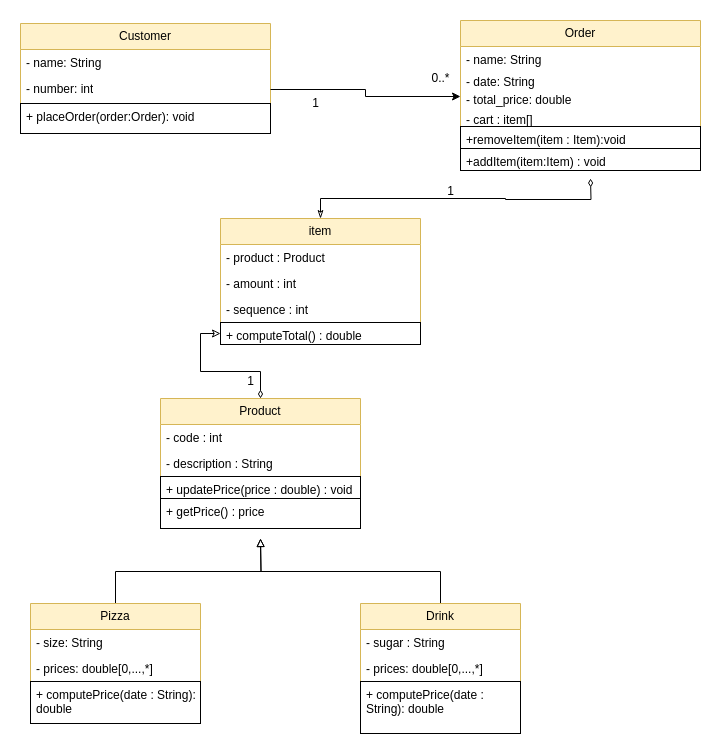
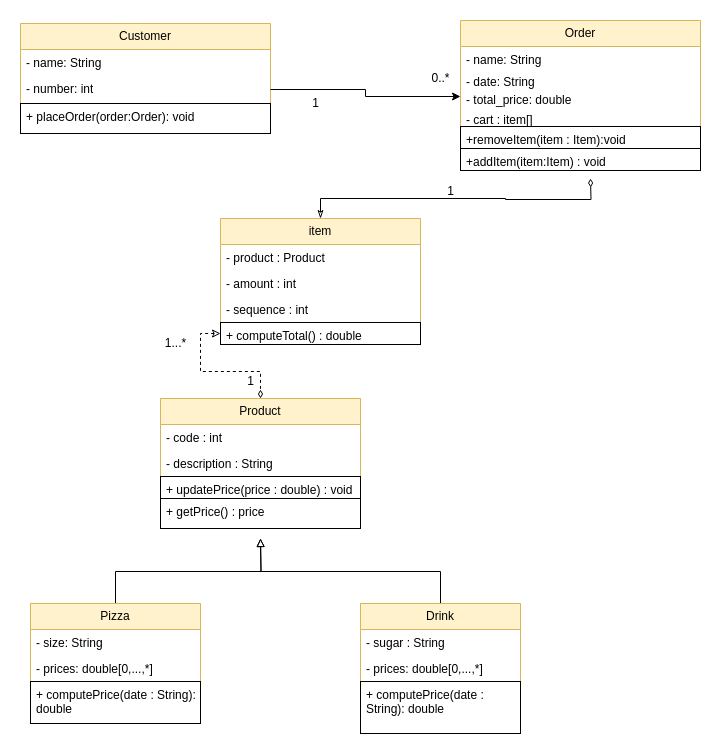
  <mxCell id="0" />
  <mxCell id="1" parent="0" />
  <mxCell id="2" value="Customer" style="swimlane;fontStyle=0;childLayout=stackLayout;horizontal=1;startSize=26;fillColor=#fff2cc;horizontalStack=0;resizeParent=1;resizeParentMax=0;resizeLast=0;collapsible=1;marginBottom=0;whiteSpace=wrap;html=1;strokeColor=#d6b656;" parent="1" vertex="1"><mxGeometry x="20" y="23" width="250" height="110" as="geometry" /></mxCell>
  <mxCell id="3" value="- name: String" style="text;strokeColor=none;fillColor=none;align=left;verticalAlign=top;spacingLeft=4;spacingRight=4;overflow=hidden;rotatable=0;points=[[0,0.5],[1,0.5]];portConstraint=eastwest;whiteSpace=wrap;html=1;" parent="2" vertex="1"><mxGeometry y="26" width="250" height="26" as="geometry" /></mxCell>
  <mxCell id="4" value="- number: int" style="text;strokeColor=none;fillColor=none;align=left;verticalAlign=top;spacingLeft=4;spacingRight=4;overflow=hidden;rotatable=0;points=[[0,0.5],[1,0.5]];portConstraint=eastwest;whiteSpace=wrap;html=1;" parent="2" vertex="1"><mxGeometry y="52" width="250" height="28" as="geometry" /></mxCell>
  <mxCell id="5" value="+ placeOrder(order:Order): void" style="text;strokeColor=default;fillColor=none;align=left;verticalAlign=top;spacingLeft=4;spacingRight=4;overflow=hidden;rotatable=0;points=[[0,0.5],[1,0.5]];portConstraint=eastwest;whiteSpace=wrap;html=1;" parent="2" vertex="1"><mxGeometry y="80" width="250" height="30" as="geometry" /></mxCell>
  <mxCell id="6" value="Order" style="swimlane;fontStyle=0;childLayout=stackLayout;horizontal=1;startSize=26;fillColor=#fff2cc;horizontalStack=0;resizeParent=1;resizeParentMax=0;resizeLast=0;collapsible=1;marginBottom=0;whiteSpace=wrap;html=1;strokeColor=#d6b656;" parent="1" vertex="1"><mxGeometry x="460" y="20" width="240" height="106" as="geometry"><mxRectangle x="350" y="90" width="70" height="30" as="alternateBounds" /></mxGeometry></mxCell>
  <mxCell id="7" value="- name: String" style="text;strokeColor=none;fillColor=none;align=left;verticalAlign=top;spacingLeft=4;spacingRight=4;overflow=hidden;rotatable=0;points=[[0,0.5],[1,0.5]];portConstraint=eastwest;whiteSpace=wrap;html=1;" parent="6" vertex="1"><mxGeometry y="26" width="240" height="22" as="geometry" /></mxCell>
  <mxCell id="8" value="- date: String" style="text;strokeColor=none;fillColor=none;align=left;verticalAlign=top;spacingLeft=4;spacingRight=4;overflow=hidden;rotatable=0;points=[[0,0.5],[1,0.5]];portConstraint=eastwest;whiteSpace=wrap;html=1;" parent="6" vertex="1"><mxGeometry y="48" width="240" height="18" as="geometry" /></mxCell>
  <mxCell id="9" value="- total_price: double" style="text;strokeColor=none;fillColor=none;align=left;verticalAlign=top;spacingLeft=4;spacingRight=4;overflow=hidden;rotatable=0;points=[[0,0.5],[1,0.5]];portConstraint=eastwest;whiteSpace=wrap;html=1;" parent="6" vertex="1"><mxGeometry y="66" width="240" height="20" as="geometry" /></mxCell>
  <mxCell id="10" value="- cart : item[]" style="text;strokeColor=none;fillColor=none;align=left;verticalAlign=top;spacingLeft=4;spacingRight=4;overflow=hidden;rotatable=0;points=[[0,0.5],[1,0.5]];portConstraint=eastwest;whiteSpace=wrap;html=1;" vertex="1" parent="6"><mxGeometry y="86" width="240" height="20" as="geometry" /></mxCell>
  <mxCell id="11" value="Product" style="swimlane;fontStyle=0;childLayout=stackLayout;horizontal=1;startSize=26;fillColor=#fff2cc;horizontalStack=0;resizeParent=1;resizeParentMax=0;resizeLast=0;collapsible=1;marginBottom=0;whiteSpace=wrap;html=1;strokeColor=#d6b656;" parent="1" vertex="1"><mxGeometry x="160" y="398" width="200" height="130" as="geometry" /></mxCell>
  <mxCell id="12" value="- code : int" style="text;strokeColor=none;fillColor=none;align=left;verticalAlign=top;spacingLeft=4;spacingRight=4;overflow=hidden;rotatable=0;points=[[0,0.5],[1,0.5]];portConstraint=eastwest;whiteSpace=wrap;html=1;" parent="11" vertex="1"><mxGeometry y="26" width="200" height="26" as="geometry" /></mxCell>
  <mxCell id="13" value="- description : String" style="text;strokeColor=none;fillColor=none;align=left;verticalAlign=top;spacingLeft=4;spacingRight=4;overflow=hidden;rotatable=0;points=[[0,0.5],[1,0.5]];portConstraint=eastwest;whiteSpace=wrap;html=1;" parent="11" vertex="1"><mxGeometry y="52" width="200" height="26" as="geometry" /></mxCell>
  <mxCell id="14" value="+ updatePrice(price : double) : void" style="text;strokeColor=default;fillColor=none;align=left;verticalAlign=top;spacingLeft=4;spacingRight=4;overflow=hidden;rotatable=0;points=[[0,0.5],[1,0.5]];portConstraint=eastwest;whiteSpace=wrap;html=1;" parent="11" vertex="1"><mxGeometry y="78" width="200" height="22" as="geometry" /></mxCell>
  <mxCell id="15" value="+ getPrice() : price" style="text;strokeColor=default;fillColor=none;align=left;verticalAlign=top;spacingLeft=4;spacingRight=4;overflow=hidden;rotatable=0;points=[[0,0.5],[1,0.5]];portConstraint=eastwest;whiteSpace=wrap;html=1;" parent="11" vertex="1"><mxGeometry y="100" width="200" height="30" as="geometry" /></mxCell>
  <mxCell id="16" style="edgeStyle=orthogonalEdgeStyle;rounded=0;orthogonalLoop=1;jettySize=auto;html=1;exitX=0.5;exitY=0;exitDx=0;exitDy=0;endArrow=block;endFill=0;" parent="1" source="17" edge="1"><mxGeometry relative="1" as="geometry"><mxPoint x="260" y="538" as="targetPoint" /></mxGeometry></mxCell>
  <mxCell id="17" value="Pizza" style="swimlane;fontStyle=0;childLayout=stackLayout;horizontal=1;startSize=26;fillColor=#fff2cc;horizontalStack=0;resizeParent=1;resizeParentMax=0;resizeLast=0;collapsible=1;marginBottom=0;whiteSpace=wrap;html=1;strokeColor=#d6b656;" parent="1" vertex="1"><mxGeometry x="30" y="603" width="170" height="120" as="geometry" /></mxCell>
  <mxCell id="18" value="- size: String" style="text;strokeColor=none;fillColor=none;align=left;verticalAlign=top;spacingLeft=4;spacingRight=4;overflow=hidden;rotatable=0;points=[[0,0.5],[1,0.5]];portConstraint=eastwest;whiteSpace=wrap;html=1;" parent="17" vertex="1"><mxGeometry y="26" width="170" height="26" as="geometry" /></mxCell>
  <mxCell id="19" value="- prices: double[0,...,*]" style="text;strokeColor=none;fillColor=none;align=left;verticalAlign=top;spacingLeft=4;spacingRight=4;overflow=hidden;rotatable=0;points=[[0,0.5],[1,0.5]];portConstraint=eastwest;whiteSpace=wrap;html=1;" parent="17" vertex="1"><mxGeometry y="52" width="170" height="26" as="geometry" /></mxCell>
  <mxCell id="20" value="+ computePrice(date : String): double" style="text;strokeColor=default;fillColor=none;align=left;verticalAlign=top;spacingLeft=4;spacingRight=4;overflow=hidden;rotatable=0;points=[[0,0.5],[1,0.5]];portConstraint=eastwest;whiteSpace=wrap;html=1;" parent="17" vertex="1"><mxGeometry y="78" width="170" height="42" as="geometry" /></mxCell>
  <mxCell id="21" style="edgeStyle=orthogonalEdgeStyle;rounded=0;orthogonalLoop=1;jettySize=auto;html=1;exitX=0.5;exitY=0;exitDx=0;exitDy=0;endArrow=block;endFill=0;" parent="1" source="22" edge="1"><mxGeometry relative="1" as="geometry"><mxPoint x="260" y="538" as="targetPoint" /></mxGeometry></mxCell>
  <mxCell id="22" value="Drink" style="swimlane;fontStyle=0;childLayout=stackLayout;horizontal=1;startSize=26;fillColor=#fff2cc;horizontalStack=0;resizeParent=1;resizeParentMax=0;resizeLast=0;collapsible=1;marginBottom=0;whiteSpace=wrap;html=1;strokeColor=#d6b656;" parent="1" vertex="1"><mxGeometry x="360" y="603" width="160" height="130" as="geometry" /></mxCell>
  <mxCell id="23" value="- sugar : String" style="text;strokeColor=none;fillColor=none;align=left;verticalAlign=top;spacingLeft=4;spacingRight=4;overflow=hidden;rotatable=0;points=[[0,0.5],[1,0.5]];portConstraint=eastwest;whiteSpace=wrap;html=1;" parent="22" vertex="1"><mxGeometry y="26" width="160" height="26" as="geometry" /></mxCell>
  <mxCell id="24" value="- prices: double[0,...,*]" style="text;strokeColor=none;fillColor=none;align=left;verticalAlign=top;spacingLeft=4;spacingRight=4;overflow=hidden;rotatable=0;points=[[0,0.5],[1,0.5]];portConstraint=eastwest;whiteSpace=wrap;html=1;" parent="22" vertex="1"><mxGeometry y="52" width="160" height="26" as="geometry" /></mxCell>
  <mxCell id="25" value="+ computePrice(date : String): double" style="text;strokeColor=default;fillColor=none;align=left;verticalAlign=top;spacingLeft=4;spacingRight=4;overflow=hidden;rotatable=0;points=[[0,0.5],[1,0.5]];portConstraint=eastwest;whiteSpace=wrap;html=1;" parent="22" vertex="1"><mxGeometry y="78" width="160" height="52" as="geometry" /></mxCell>
  <mxCell id="26" style="edgeStyle=orthogonalEdgeStyle;rounded=0;orthogonalLoop=1;jettySize=auto;html=1;exitX=1;exitY=0.5;exitDx=0;exitDy=0;entryX=0;entryY=0.5;entryDx=0;entryDy=0;" parent="1" source="4" target="9" edge="1"><mxGeometry relative="1" as="geometry" /></mxCell>
  <mxCell id="27" value="1" style="text;html=1;align=center;verticalAlign=middle;resizable=0;points=[];autosize=1;strokeColor=none;fillColor=none;" parent="1" vertex="1"><mxGeometry x="300" y="88" width="30" height="30" as="geometry" /></mxCell>
  <mxCell id="28" value="0..*" style="text;html=1;align=center;verticalAlign=middle;resizable=0;points=[];autosize=1;strokeColor=none;fillColor=none;" parent="1" vertex="1"><mxGeometry x="420" y="63" width="40" height="30" as="geometry" /></mxCell>
  <mxCell id="29" style="edgeStyle=orthogonalEdgeStyle;rounded=0;orthogonalLoop=1;jettySize=auto;html=1;exitX=0.5;exitY=0;exitDx=0;exitDy=0;endArrow=diamondThin;endFill=0;startArrow=classicThin;startFill=0;" edge="1" parent="1" source="30"><mxGeometry relative="1" as="geometry"><mxPoint x="590" y="178" as="targetPoint" /></mxGeometry></mxCell>
  <mxCell id="30" value="item" style="swimlane;fontStyle=0;childLayout=stackLayout;horizontal=1;startSize=26;fillColor=#fff2cc;horizontalStack=0;resizeParent=1;resizeParentMax=0;resizeLast=0;collapsible=1;marginBottom=0;whiteSpace=wrap;html=1;strokeColor=#d6b656;" vertex="1" parent="1"><mxGeometry x="220" y="218" width="200" height="104" as="geometry" /></mxCell>
  <mxCell id="31" value="- product : Product" style="text;strokeColor=none;fillColor=none;align=left;verticalAlign=top;spacingLeft=4;spacingRight=4;overflow=hidden;rotatable=0;points=[[0,0.5],[1,0.5]];portConstraint=eastwest;whiteSpace=wrap;html=1;" vertex="1" parent="30"><mxGeometry y="26" width="200" height="26" as="geometry" /></mxCell>
  <mxCell id="32" value="- amount : int" style="text;strokeColor=none;fillColor=none;align=left;verticalAlign=top;spacingLeft=4;spacingRight=4;overflow=hidden;rotatable=0;points=[[0,0.5],[1,0.5]];portConstraint=eastwest;whiteSpace=wrap;html=1;" vertex="1" parent="30"><mxGeometry y="52" width="200" height="26" as="geometry" /></mxCell>
  <mxCell id="33" value="- sequence : int" style="text;strokeColor=none;fillColor=none;align=left;verticalAlign=top;spacingLeft=4;spacingRight=4;overflow=hidden;rotatable=0;points=[[0,0.5],[1,0.5]];portConstraint=eastwest;whiteSpace=wrap;html=1;" vertex="1" parent="30"><mxGeometry y="78" width="200" height="26" as="geometry" /></mxCell>
  <mxCell id="34" value="+addItem(item:Item) : void" style="text;strokeColor=default;fillColor=none;align=left;verticalAlign=top;spacingLeft=4;spacingRight=4;overflow=hidden;rotatable=0;points=[[0,0.5],[1,0.5]];portConstraint=eastwest;whiteSpace=wrap;html=1;" parent="1" vertex="1"><mxGeometry x="460" y="148" width="240" height="22" as="geometry" /></mxCell>
  <mxCell id="35" value="+removeItem(item : Item):void" style="text;strokeColor=default;fillColor=none;align=left;verticalAlign=top;spacingLeft=4;spacingRight=4;overflow=hidden;rotatable=0;points=[[0,0.5],[1,0.5]];portConstraint=eastwest;whiteSpace=wrap;html=1;" parent="1" vertex="1"><mxGeometry x="460" y="126" width="240" height="22" as="geometry" /></mxCell>
- <mxCell id="36" style="edgeStyle=orthogonalEdgeStyle;rounded=0;orthogonalLoop=1;jettySize=auto;html=1;exitX=0;exitY=0.5;exitDx=0;exitDy=0;entryX=0.5;entryY=0;entryDx=0;entryDy=0;startArrow=classic;startFill=0;endArrow=diamondThin;endFill=0;" edge="1" parent="1" source="37" target="11"><mxGeometry relative="1" as="geometry" /></mxCell>
+ <mxCell id="36" style="edgeStyle=orthogonalEdgeStyle;rounded=0;orthogonalLoop=1;jettySize=auto;html=1;exitX=0;exitY=0.5;exitDx=0;exitDy=0;entryX=0.5;entryY=0;entryDx=0;entryDy=0;startArrow=classic;startFill=0;endArrow=diamondThin;endFill=0;dashed=1;" edge="1" parent="1" source="37" target="11"><mxGeometry relative="1" as="geometry" /></mxCell>
  <mxCell id="37" value="+ computeTotal() : double" style="text;strokeColor=default;fillColor=none;align=left;verticalAlign=top;spacingLeft=4;spacingRight=4;overflow=hidden;rotatable=0;points=[[0,0.5],[1,0.5]];portConstraint=eastwest;whiteSpace=wrap;html=1;" vertex="1" parent="1"><mxGeometry x="220" y="322" width="200" height="22" as="geometry" /></mxCell>
  <mxCell id="38" value="1" style="text;html=1;align=center;verticalAlign=middle;resizable=0;points=[];autosize=1;strokeColor=none;fillColor=none;" vertex="1" parent="1"><mxGeometry x="435" y="176" width="30" height="30" as="geometry" /></mxCell>
+ <mxCell id="39" value="1...*" style="text;html=1;align=center;verticalAlign=middle;resizable=0;points=[];autosize=1;strokeColor=none;fillColor=none;" vertex="1" parent="1"><mxGeometry x="155" y="328" width="40" height="30" as="geometry" /></mxCell>
  <mxCell id="40" value="1" style="text;html=1;align=center;verticalAlign=middle;resizable=0;points=[];autosize=1;strokeColor=none;fillColor=none;" vertex="1" parent="1"><mxGeometry x="235" y="366" width="30" height="30" as="geometry" /></mxCell>
